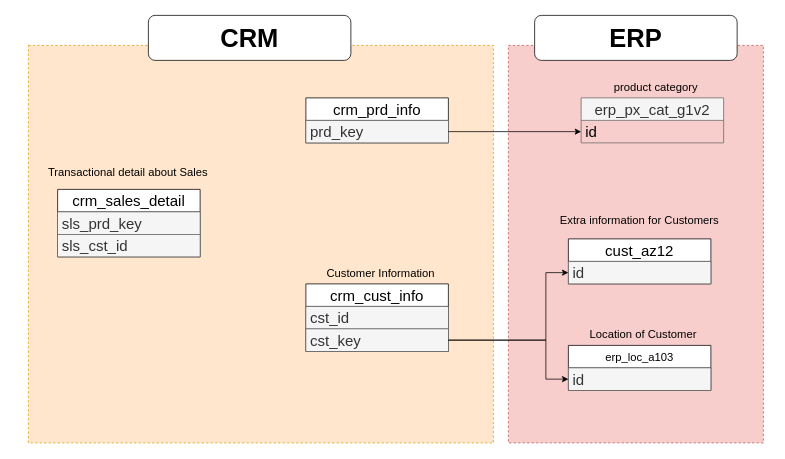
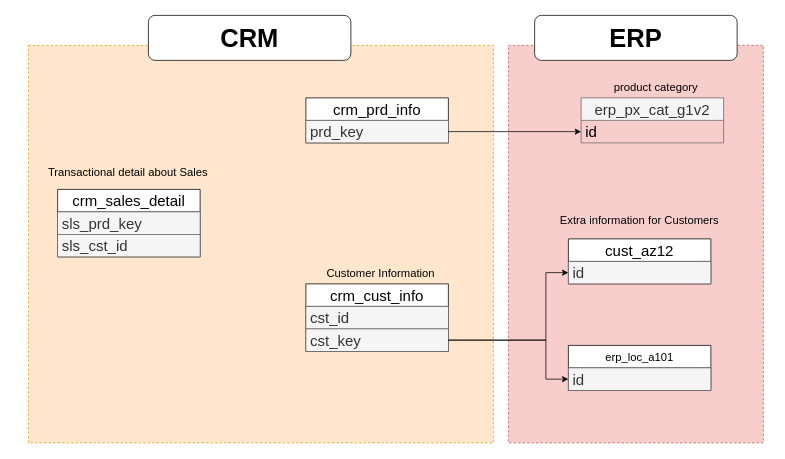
  <mxCell id="0" />
  <mxCell id="1" parent="0" />
  <mxCell id="2" value="" style="rounded=0;whiteSpace=wrap;html=1;dashed=1;fillColor=#f8cecc;strokeColor=#b85450;" parent="1" vertex="1"><mxGeometry x="677" y="60" width="340" height="530" as="geometry" /></mxCell>
  <mxCell id="3" value="" style="rounded=0;whiteSpace=wrap;html=1;dashed=1;fillColor=#ffe6cc;strokeColor=#d79b00;" parent="1" vertex="1"><mxGeometry x="37" y="60" width="620" height="530" as="geometry" /></mxCell>
  <mxCell id="4" value="&lt;font style=&quot;font-size: 20px;&quot;&gt;crm_prd_info&lt;/font&gt;" style="swimlane;fontStyle=0;childLayout=stackLayout;horizontal=1;startSize=30;horizontalStack=0;resizeParent=1;resizeParentMax=0;resizeLast=0;collapsible=1;marginBottom=0;whiteSpace=wrap;html=1;" parent="1" vertex="1"><mxGeometry x="407" y="130" width="190" height="60" as="geometry" /></mxCell>
  <mxCell id="5" value="&lt;font style=&quot;font-size: 20px;&quot;&gt;prd_key&lt;/font&gt;" style="text;strokeColor=#666666;fillColor=#f5f5f5;align=left;verticalAlign=middle;spacingLeft=4;spacingRight=4;overflow=hidden;points=[[0,0.5],[1,0.5]];portConstraint=eastwest;rotatable=0;whiteSpace=wrap;html=1;fontColor=#333333;" parent="4" vertex="1"><mxGeometry y="30" width="190" height="30" as="geometry" /></mxCell>
  <mxCell id="6" value="&lt;font style=&quot;font-size: 20px;&quot;&gt;crm_cust_info&lt;/font&gt;" style="swimlane;fontStyle=0;childLayout=stackLayout;horizontal=1;startSize=30;horizontalStack=0;resizeParent=1;resizeParentMax=0;resizeLast=0;collapsible=1;marginBottom=0;whiteSpace=wrap;html=1;" parent="1" vertex="1"><mxGeometry x="407" y="378" width="190" height="90" as="geometry" /></mxCell>
  <mxCell id="7" value="&lt;font style=&quot;font-size: 20px;&quot;&gt;cst_id&lt;/font&gt;" style="text;strokeColor=#666666;fillColor=#f5f5f5;align=left;verticalAlign=middle;spacingLeft=4;spacingRight=4;overflow=hidden;points=[[0,0.5],[1,0.5]];portConstraint=eastwest;rotatable=0;whiteSpace=wrap;html=1;fontColor=#333333;" parent="6" vertex="1"><mxGeometry y="30" width="190" height="30" as="geometry" /></mxCell>
  <mxCell id="8" value="&lt;font style=&quot;font-size: 20px;&quot;&gt;cst_key&lt;/font&gt;" style="text;strokeColor=#666666;fillColor=#f5f5f5;align=left;verticalAlign=middle;spacingLeft=4;spacingRight=4;overflow=hidden;points=[[0,0.5],[1,0.5]];portConstraint=eastwest;rotatable=0;whiteSpace=wrap;html=1;fontColor=#333333;" vertex="1" parent="6"><mxGeometry y="60" width="190" height="30" as="geometry" /></mxCell>
  <mxCell id="9" value="Customer Information" style="text;html=1;align=center;verticalAlign=middle;whiteSpace=wrap;rounded=0;fontSize=15;" parent="1" vertex="1"><mxGeometry x="357" y="348" width="300" height="30" as="geometry" /></mxCell>
  <mxCell id="10" value="&lt;font style=&quot;font-size: 20px;&quot;&gt;crm_sales_detail&lt;/font&gt;" style="swimlane;fontStyle=0;childLayout=stackLayout;horizontal=1;startSize=30;horizontalStack=0;resizeParent=1;resizeParentMax=0;resizeLast=0;collapsible=1;marginBottom=0;whiteSpace=wrap;html=1;" parent="1" vertex="1"><mxGeometry x="76" y="252" width="190" height="90" as="geometry" /></mxCell>
  <mxCell id="11" value="&lt;span style=&quot;font-size: 20px;&quot;&gt;sls_prd_key&lt;/span&gt;" style="text;strokeColor=#666666;fillColor=#f5f5f5;align=left;verticalAlign=middle;spacingLeft=4;spacingRight=4;overflow=hidden;points=[[0,0.5],[1,0.5]];portConstraint=eastwest;rotatable=0;whiteSpace=wrap;html=1;fontColor=#333333;" parent="10" vertex="1"><mxGeometry y="30" width="190" height="30" as="geometry" /></mxCell>
  <mxCell id="12" value="sls_cst_id" style="text;strokeColor=#666666;fillColor=#f5f5f5;align=left;verticalAlign=middle;spacingLeft=4;spacingRight=4;overflow=hidden;points=[[0,0.5],[1,0.5]];portConstraint=eastwest;rotatable=0;whiteSpace=wrap;html=1;fontSize=20;fontColor=#333333;" parent="10" vertex="1"><mxGeometry y="60" width="190" height="30" as="geometry" /></mxCell>
  <mxCell id="13" value="Transactional detail about Sales" style="text;html=1;align=center;verticalAlign=middle;whiteSpace=wrap;rounded=0;fontSize=15;" parent="1" vertex="1"><mxGeometry x="20" y="214" width="300" height="30" as="geometry" /></mxCell>
  <mxCell id="14" value="&lt;font style=&quot;font-size: 20px;&quot;&gt;erp_px_cat_g1v2&lt;/font&gt;" style="swimlane;fontStyle=0;childLayout=stackLayout;horizontal=1;startSize=30;horizontalStack=0;resizeParent=1;resizeParentMax=0;resizeLast=0;collapsible=1;marginBottom=0;whiteSpace=wrap;html=1;fillColor=#f5f5f5;fontColor=#333333;strokeColor=#666666;" parent="1" vertex="1"><mxGeometry x="774" y="130" width="190" height="60" as="geometry" /></mxCell>
  <mxCell id="15" value="&lt;font style=&quot;font-size: 20px;&quot;&gt;id&lt;/font&gt;" style="text;strokeColor=none;fillColor=none;align=left;verticalAlign=middle;spacingLeft=4;spacingRight=4;overflow=hidden;points=[[0,0.5],[1,0.5]];portConstraint=eastwest;rotatable=0;whiteSpace=wrap;html=1;" parent="14" vertex="1"><mxGeometry y="30" width="190" height="30" as="geometry" /></mxCell>
  <mxCell id="16" value="product category" style="text;html=1;align=center;verticalAlign=middle;whiteSpace=wrap;rounded=0;fontSize=15;" parent="1" vertex="1"><mxGeometry x="724" y="100" width="300" height="30" as="geometry" /></mxCell>
  <mxCell id="17" style="edgeStyle=orthogonalEdgeStyle;rounded=0;orthogonalLoop=1;jettySize=auto;html=1;" parent="1" source="5" target="15" edge="1"><mxGeometry relative="1" as="geometry" /></mxCell>
  <mxCell id="18" value="&lt;font style=&quot;font-size: 20px;&quot;&gt;cust_az12&lt;/font&gt;" style="swimlane;fontStyle=0;childLayout=stackLayout;horizontal=1;startSize=30;horizontalStack=0;resizeParent=1;resizeParentMax=0;resizeLast=0;collapsible=1;marginBottom=0;whiteSpace=wrap;html=1;" parent="1" vertex="1"><mxGeometry x="757" y="318" width="190" height="60" as="geometry" /></mxCell>
  <mxCell id="19" value="&lt;font style=&quot;font-size: 20px;&quot;&gt;id&lt;/font&gt;" style="text;align=left;verticalAlign=middle;spacingLeft=4;spacingRight=4;overflow=hidden;points=[[0,0.5],[1,0.5]];portConstraint=eastwest;rotatable=0;whiteSpace=wrap;html=1;fillColor=#f5f5f5;fontColor=#333333;strokeColor=#666666;" parent="18" vertex="1"><mxGeometry y="30" width="190" height="30" as="geometry" /></mxCell>
  <mxCell id="20" value="Extra information for Customers" style="text;html=1;align=center;verticalAlign=middle;whiteSpace=wrap;rounded=0;fontSize=15;" parent="1" vertex="1"><mxGeometry x="702" y="278" width="300" height="30" as="geometry" /></mxCell>
- <mxCell id="21" value="&lt;span style=&quot;font-size: 15px;&quot;&gt;erp_loc_a103&lt;/span&gt;" style="swimlane;fontStyle=0;childLayout=stackLayout;horizontal=1;startSize=30;horizontalStack=0;resizeParent=1;resizeParentMax=0;resizeLast=0;collapsible=1;marginBottom=0;whiteSpace=wrap;html=1;" parent="1" vertex="1"><mxGeometry x="757" y="460" width="190" height="60" as="geometry" /></mxCell>
+ <mxCell id="21" value="&lt;span style=&quot;font-size: 15px;&quot;&gt;erp_loc_a101&lt;/span&gt;" style="swimlane;fontStyle=0;childLayout=stackLayout;horizontal=1;startSize=30;horizontalStack=0;resizeParent=1;resizeParentMax=0;resizeLast=0;collapsible=1;marginBottom=0;whiteSpace=wrap;html=1;" parent="1" vertex="1"><mxGeometry x="757" y="460" width="190" height="60" as="geometry" /></mxCell>
  <mxCell id="22" value="&lt;font style=&quot;font-size: 20px;&quot;&gt;id&lt;/font&gt;" style="text;align=left;verticalAlign=middle;spacingLeft=4;spacingRight=4;overflow=hidden;points=[[0,0.5],[1,0.5]];portConstraint=eastwest;rotatable=0;whiteSpace=wrap;html=1;fillColor=#f5f5f5;fontColor=#333333;strokeColor=#666666;" parent="21" vertex="1"><mxGeometry y="30" width="190" height="30" as="geometry" /></mxCell>
- <mxCell id="23" value="Location of Customer" style="text;html=1;align=center;verticalAlign=middle;whiteSpace=wrap;rounded=0;fontSize=15;" parent="1" vertex="1"><mxGeometry x="707" y="430" width="300" height="30" as="geometry" /></mxCell>
  <mxCell id="24" style="edgeStyle=orthogonalEdgeStyle;rounded=0;orthogonalLoop=1;jettySize=auto;html=1;exitX=1;exitY=0.5;exitDx=0;exitDy=0;" parent="1" source="8" target="19" edge="1"><mxGeometry relative="1" as="geometry"><Array as="points"><mxPoint x="727" y="453" /><mxPoint x="727" y="363" /></Array></mxGeometry></mxCell>
  <mxCell id="25" style="edgeStyle=orthogonalEdgeStyle;rounded=0;orthogonalLoop=1;jettySize=auto;html=1;exitX=1;exitY=0.5;exitDx=0;exitDy=0;" parent="1" source="8" target="22" edge="1"><mxGeometry relative="1" as="geometry"><Array as="points"><mxPoint x="727" y="453" /><mxPoint x="727" y="505" /></Array></mxGeometry></mxCell>
  <mxCell id="26" value="&lt;font style=&quot;font-size: 34px;&quot;&gt;&lt;b&gt;CRM&lt;/b&gt;&lt;/font&gt;" style="rounded=1;whiteSpace=wrap;html=1;" parent="1" vertex="1"><mxGeometry y="20" width="270" height="60" as="geometry" x="197" /></mxCell>
  <mxCell id="27" value="&lt;font style=&quot;font-size: 34px;&quot;&gt;&lt;b&gt;ERP&lt;/b&gt;&lt;/font&gt;" style="rounded=1;whiteSpace=wrap;html=1;" parent="1" vertex="1"><mxGeometry x="712" y="20" width="270" height="60" as="geometry" /></mxCell>
